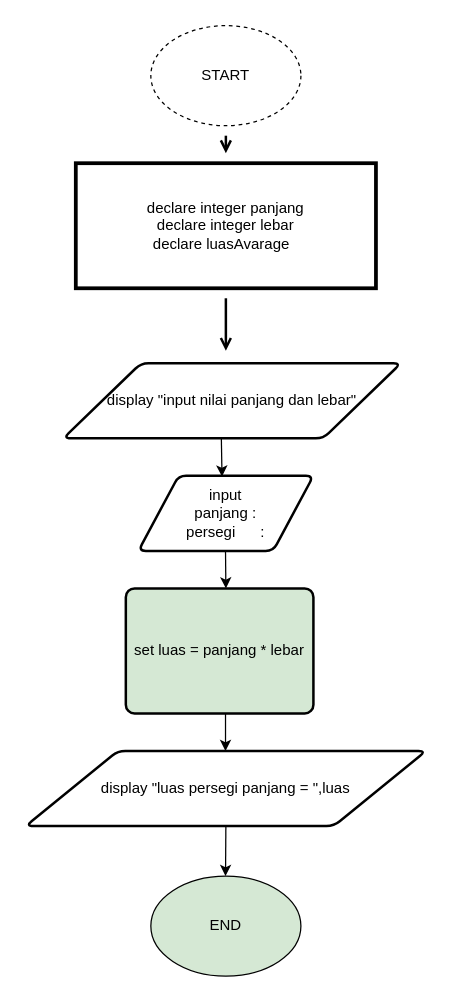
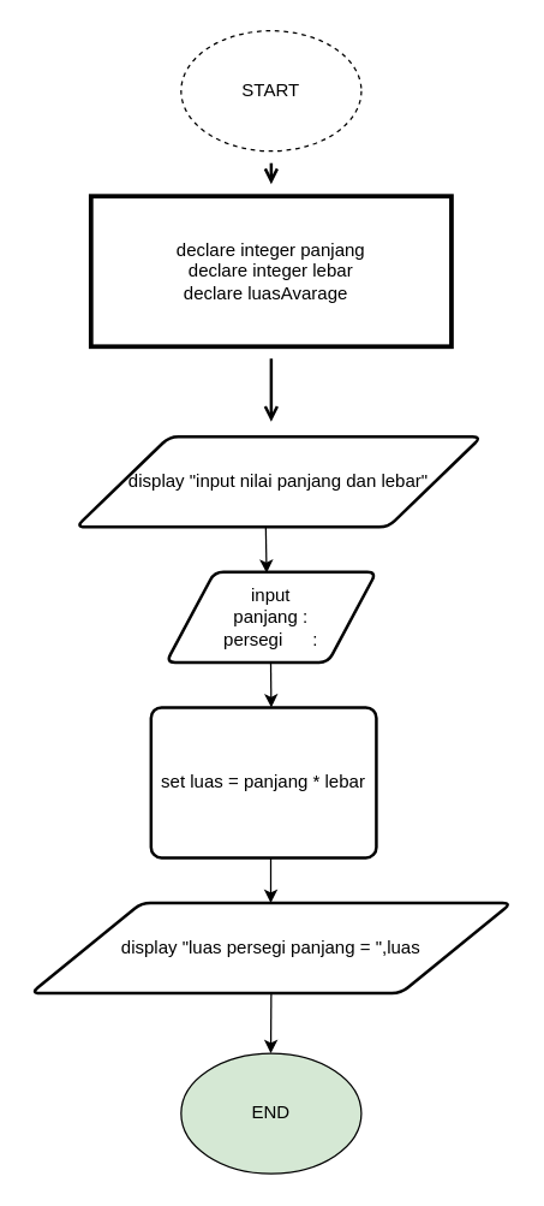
  <mxCell id="0" />
  <mxCell id="1" parent="0" />
  <mxCell id="2" value="" style="edgeStyle=none;curved=1;rounded=0;orthogonalLoop=1;jettySize=auto;html=1;endArrow=open;sourcePerimeterSpacing=8;targetPerimeterSpacing=8;strokeWidth=2;" edge="1" parent="1" source="3" target="14"><mxGeometry relative="1" as="geometry" /></mxCell>
  <mxCell id="3" value="START" style="ellipse;whiteSpace=wrap;html=1;dashed=1;" parent="1" vertex="1"><mxGeometry x="120" y="20" width="120" height="80" as="geometry" /></mxCell>
  <mxCell id="4" value="input&lt;br&gt;panjang :&lt;br&gt;persegi&amp;nbsp; &amp;nbsp; &amp;nbsp; :" style="shape=parallelogram;html=1;strokeWidth=2;perimeter=parallelogramPerimeter;whiteSpace=wrap;rounded=1;arcSize=12;size=0.23;" parent="1" vertex="1"><mxGeometry x="110" y="380" width="140" height="60" as="geometry" /></mxCell>
  <mxCell id="5" value="" style="endArrow=classic;html=1;exitX=0.524;exitY=1.032;exitDx=0;exitDy=0;exitPerimeter=0;entryX=0.478;entryY=0.01;entryDx=0;entryDy=0;entryPerimeter=0;" parent="1" target="4" edge="1"><mxGeometry width="50" height="50" relative="1" as="geometry"><mxPoint x="176.24" y="341.6" as="sourcePoint" /><mxPoint x="175" y="380" as="targetPoint" /></mxGeometry></mxCell>
- <mxCell id="6" value="set luas = panjang * lebar" style="rounded=1;whiteSpace=wrap;html=1;absoluteArcSize=1;arcSize=14;strokeWidth=2;fillColor=#d5e8d4;" parent="1" vertex="1"><mxGeometry x="100" y="470" width="150" height="100" as="geometry" /></mxCell>
+ <mxCell id="6" value="set luas = panjang * lebar" style="rounded=1;whiteSpace=wrap;html=1;absoluteArcSize=1;arcSize=14;strokeWidth=2;" parent="1" vertex="1"><mxGeometry x="100" y="470" width="150" height="100" as="geometry" /></mxCell>
  <mxCell id="7" value="" style="endArrow=classic;html=1;exitX=0.5;exitY=1;exitDx=0;exitDy=0;" parent="1" edge="1"><mxGeometry width="50" height="50" relative="1" as="geometry"><mxPoint x="179.71" y="440" as="sourcePoint" /><mxPoint x="180" y="470" as="targetPoint" /></mxGeometry></mxCell>
  <mxCell id="8" value="" style="endArrow=classic;html=1;exitX=0.5;exitY=1;exitDx=0;exitDy=0;entryX=0.5;entryY=0;entryDx=0;entryDy=0;" parent="1" edge="1"><mxGeometry width="50" height="50" relative="1" as="geometry"><mxPoint x="179.71" y="570" as="sourcePoint" /><mxPoint x="179.71" y="600" as="targetPoint" /></mxGeometry></mxCell>
  <mxCell id="9" value="" style="endArrow=classic;html=1;exitX=0.5;exitY=1;exitDx=0;exitDy=0;entryX=0.5;entryY=0;entryDx=0;entryDy=0;" parent="1" edge="1" source="12"><mxGeometry width="50" height="50" relative="1" as="geometry"><mxPoint x="179.71" y="670" as="sourcePoint" /><mxPoint x="179.71" y="700" as="targetPoint" /></mxGeometry></mxCell>
  <mxCell id="10" value="END" style="ellipse;whiteSpace=wrap;html=1;fillColor=#d5e8d4;" parent="1" vertex="1"><mxGeometry x="120" y="700" width="120" height="80" as="geometry" /></mxCell>
  <mxCell id="11" value="&lt;span&gt;display &quot;input nilai panjang dan lebar&quot;&lt;/span&gt;" style="shape=parallelogram;html=1;strokeWidth=2;perimeter=parallelogramPerimeter;whiteSpace=wrap;rounded=1;arcSize=12;size=0.23;hachureGap=4;pointerEvents=0;" vertex="1" parent="1"><mxGeometry x="50" y="290" width="270" height="60" as="geometry" /></mxCell>
  <mxCell id="12" value="&lt;span&gt;display &quot;luas persegi panjang = &quot;,luas&lt;/span&gt;" style="shape=parallelogram;html=1;strokeWidth=2;perimeter=parallelogramPerimeter;whiteSpace=wrap;rounded=1;arcSize=12;size=0.23;hachureGap=4;pointerEvents=0;" vertex="1" parent="1"><mxGeometry x="20" y="600" width="320" height="60" as="geometry" /></mxCell>
  <mxCell id="13" style="edgeStyle=none;curved=1;rounded=0;orthogonalLoop=1;jettySize=auto;html=1;endArrow=open;sourcePerimeterSpacing=8;targetPerimeterSpacing=8;strokeWidth=2;" edge="1" parent="1" source="14"><mxGeometry relative="1" as="geometry"><mxPoint x="180" y="280" as="targetPoint" /></mxGeometry></mxCell>
  <mxCell id="14" value="declare integer panjang&lt;br&gt;declare integer lebar&lt;br&gt;declare luasAvarage&amp;nbsp;&amp;nbsp;" style="whiteSpace=wrap;html=1;strokeWidth=3;" vertex="1" parent="1"><mxGeometry x="60" y="130" width="240" height="100" as="geometry" /></mxCell>
